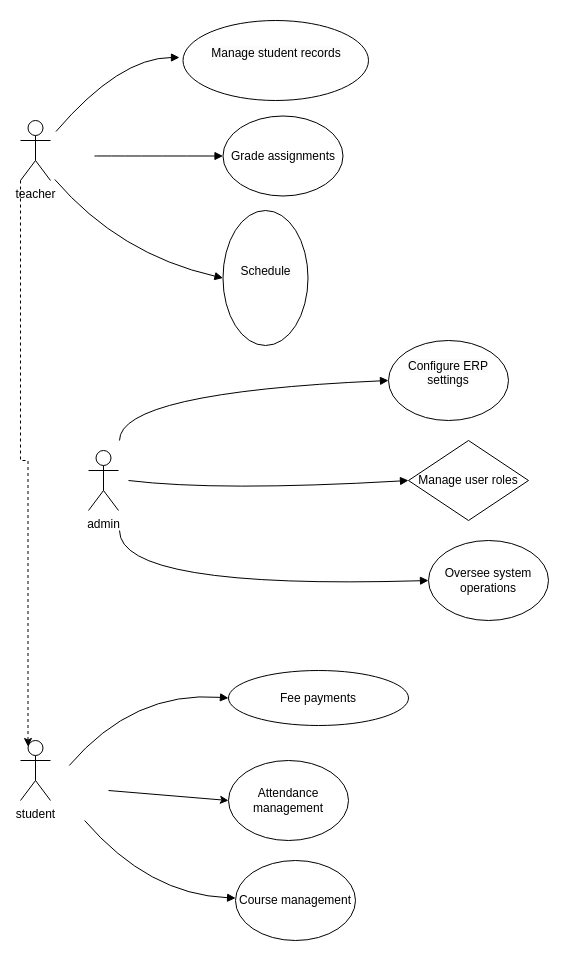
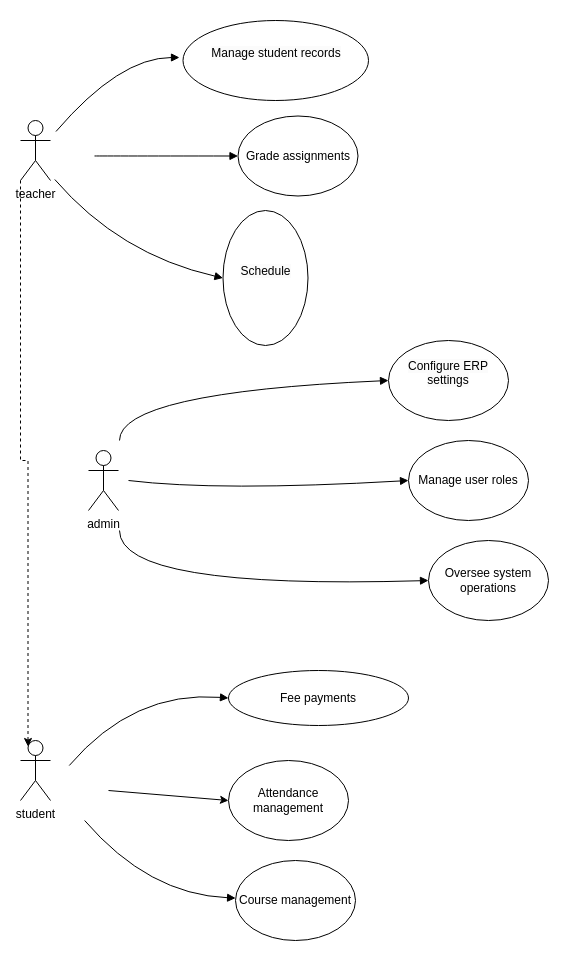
  <mxCell id="0" />
  <mxCell id="1" parent="0" />
  <mxCell id="2" value="" style="curved=1;startArrow=none;endArrow=block;entryX=0;entryY=0.5;entryDx=0;entryDy=0;" parent="1" target="16" edge="1"><mxGeometry relative="1" as="geometry"><Array as="points"><mxPoint x="119" y="392" /></Array><mxPoint x="119" y="440" as="sourcePoint" /><mxPoint x="172" y="394.48" as="targetPoint" /></mxGeometry></mxCell>
  <mxCell id="3" value="" style="curved=1;startArrow=none;endArrow=block;entryX=0;entryY=0.5;entryDx=0;entryDy=0;" parent="1" target="17" edge="1"><mxGeometry relative="1" as="geometry"><Array as="points"><mxPoint x="218" y="491" /></Array><mxPoint x="128" y="480" as="sourcePoint" /><mxPoint x="200" y="491" as="targetPoint" /></mxGeometry></mxCell>
  <mxCell id="4" value="" style="curved=1;startArrow=none;endArrow=block;entryX=0;entryY=0.5;entryDx=0;entryDy=0;" parent="1" target="18" edge="1"><mxGeometry relative="1" as="geometry"><Array as="points"><mxPoint x="119" y="589" /></Array><mxPoint x="119" y="530" as="sourcePoint" /><mxPoint x="169" y="589" as="targetPoint" /></mxGeometry></mxCell>
  <mxCell id="5" value="" style="curved=1;startArrow=none;endArrow=block;exitX=0.67;exitY=0.01;entryX=0;entryY=0.5;" parent="1" edge="1"><mxGeometry relative="1" as="geometry"><Array as="points"><mxPoint x="119" y="57" /></Array><mxPoint x="55.469" y="131" as="sourcePoint" /><mxPoint x="179" y="57" as="targetPoint" /></mxGeometry></mxCell>
  <mxCell id="6" value="" style="curved=1;startArrow=none;endArrow=block;exitX=1;exitY=0.51;entryX=0;entryY=0.5;entryDx=0;entryDy=0;" parent="1" target="14" edge="1"><mxGeometry relative="1" as="geometry"><Array as="points" /><mxPoint x="94" y="155.48" as="sourcePoint" /><mxPoint x="198" y="155" as="targetPoint" /></mxGeometry></mxCell>
  <mxCell id="7" value="" style="curved=1;startArrow=none;endArrow=block;exitX=0.67;exitY=1.02;entryX=0;entryY=0.5;entryDx=0;entryDy=0;" parent="1" target="15" edge="1"><mxGeometry relative="1" as="geometry"><Array as="points"><mxPoint x="119" y="254" /></Array><mxPoint x="54.288" y="179" as="sourcePoint" /><mxPoint x="233" y="254" as="targetPoint" /></mxGeometry></mxCell>
  <mxCell id="8" value="teacher&lt;div&gt;&lt;br&gt;&lt;/div&gt;" style="shape=umlActor;verticalLabelPosition=bottom;verticalAlign=top;html=1;outlineConnect=0;" vertex="1" parent="1"><mxGeometry x="20" y="120" width="30" height="60" as="geometry" /></mxCell>
  <mxCell id="9" value="student&lt;div&gt;&lt;br&gt;&lt;/div&gt;" style="shape=umlActor;verticalLabelPosition=bottom;verticalAlign=top;html=1;outlineConnect=0;" vertex="1" parent="1"><mxGeometry x="20" y="740" width="30" height="60" as="geometry" /></mxCell>
  <mxCell id="10" value="" style="curved=1;startArrow=none;endArrow=block;exitX=0.69;exitY=-0.01;entryX=0;entryY=0.5;entryDx=0;entryDy=0;" edge="1" parent="1" target="19"><mxGeometry relative="1" as="geometry"><Array as="points"><mxPoint x="133" y="690" /></Array><mxPoint x="68.745" y="765" as="sourcePoint" /><mxPoint x="198" y="690" as="targetPoint" /></mxGeometry></mxCell>
  <mxCell id="11" value="" style="endArrow=classic;html=1;rounded=0;entryX=0;entryY=0.5;entryDx=0;entryDy=0;" edge="1" parent="1" target="20"><mxGeometry width="50" height="50" relative="1" as="geometry"><mxPoint x="108" y="790" as="sourcePoint" /><mxPoint x="158" y="760" as="targetPoint" /></mxGeometry></mxCell>
  <mxCell id="12" value="" style="curved=1;startArrow=none;endArrow=block;exitX=0.69;exitY=1;" edge="1" parent="1" target="21"><mxGeometry relative="1" as="geometry"><Array as="points"><mxPoint x="148" y="894" /></Array><mxPoint x="84.14" y="820" as="sourcePoint" /><mxPoint x="228" y="870" as="targetPoint" /></mxGeometry></mxCell>
  <mxCell id="13" value="&#10;&lt;span style=&quot;color: rgb(0, 0, 0); font-family: Helvetica; font-size: 12px; font-style: normal; font-variant-ligatures: normal; font-variant-caps: normal; font-weight: 400; letter-spacing: normal; orphans: 2; text-align: center; text-indent: 0px; text-transform: none; widows: 2; word-spacing: 0px; -webkit-text-stroke-width: 0px; white-space: normal; background-color: rgb(251, 251, 251); text-decoration-thickness: initial; text-decoration-style: initial; text-decoration-color: initial; display: inline !important; float: none;&quot;&gt;Manage student records&lt;/span&gt;&#10;&#10;" style="ellipse;whiteSpace=wrap;html=1;" vertex="1" parent="1"><mxGeometry x="182.5" y="20" width="185.5" height="80" as="geometry" /></mxCell>
- <mxCell id="14" value="Grade assignments" style="ellipse;whiteSpace=wrap;html=1;" vertex="1" parent="1"><mxGeometry x="222.5" y="115.5" width="120" height="80" as="geometry" /></mxCell>
+ <mxCell id="14" value="Grade assignments" style="ellipse;whiteSpace=wrap;html=1;" vertex="1" parent="1"><mxGeometry x="237.5" y="115.5" width="120" height="80" as="geometry" /></mxCell>
  <mxCell id="15" value="&#10;&lt;span style=&quot;color: rgb(0, 0, 0); font-family: Helvetica; font-size: 12px; font-style: normal; font-variant-ligatures: normal; font-variant-caps: normal; font-weight: 400; letter-spacing: normal; orphans: 2; text-align: center; text-indent: 0px; text-transform: none; widows: 2; word-spacing: 0px; -webkit-text-stroke-width: 0px; white-space: normal; background-color: rgb(251, 251, 251); text-decoration-thickness: initial; text-decoration-style: initial; text-decoration-color: initial; display: inline !important; float: none;&quot;&gt;Schedule&lt;/span&gt;&#10;&#10;" style="ellipse;whiteSpace=wrap;html=1;" vertex="1" parent="1"><mxGeometry x="222.5" y="210" width="85" height="135" as="geometry" /></mxCell>
  <mxCell id="16" value="&#10;&lt;span style=&quot;color: rgb(0, 0, 0); font-family: Helvetica; font-size: 12px; font-style: normal; font-variant-ligatures: normal; font-variant-caps: normal; font-weight: 400; letter-spacing: normal; orphans: 2; text-align: center; text-indent: 0px; text-transform: none; widows: 2; word-spacing: 0px; -webkit-text-stroke-width: 0px; white-space: normal; background-color: rgb(251, 251, 251); text-decoration-thickness: initial; text-decoration-style: initial; text-decoration-color: initial; display: inline !important; float: none;&quot;&gt;Configure ERP settings&lt;/span&gt;&#10;&#10;" style="ellipse;whiteSpace=wrap;html=1;" vertex="1" parent="1"><mxGeometry x="388" y="340" width="120" height="80" as="geometry" /></mxCell>
- <mxCell id="17" value="Manage user roles" style="rhombus;whiteSpace=wrap;html=1;" vertex="1" parent="1"><mxGeometry x="408" y="440" width="120" height="80" as="geometry" /></mxCell>
+ <mxCell id="17" value="Manage user roles" style="ellipse;whiteSpace=wrap;html=1;" vertex="1" parent="1"><mxGeometry x="408" y="440" width="120" height="80" as="geometry" /></mxCell>
  <mxCell id="18" value="Oversee system operations" style="ellipse;whiteSpace=wrap;html=1;" vertex="1" parent="1"><mxGeometry x="428" y="540" width="120" height="80" as="geometry" /></mxCell>
  <mxCell id="19" value="Fee payments" style="ellipse;whiteSpace=wrap;html=1;" vertex="1" parent="1"><mxGeometry x="228" y="670" width="180" height="55" as="geometry" /></mxCell>
  <mxCell id="20" value="Attendance management" style="ellipse;whiteSpace=wrap;html=1;" vertex="1" parent="1"><mxGeometry x="228" y="760" width="120" height="80" as="geometry" /></mxCell>
  <mxCell id="21" value="Course management" style="ellipse;whiteSpace=wrap;html=1;" vertex="1" parent="1"><mxGeometry x="235" y="860" width="120" height="80" as="geometry" /></mxCell>
  <mxCell id="22" style="edgeStyle=orthogonalEdgeStyle;rounded=0;orthogonalLoop=1;jettySize=auto;html=1;exitX=0;exitY=1;exitDx=0;exitDy=0;exitPerimeter=0;entryX=0.25;entryY=0.1;entryDx=0;entryDy=0;entryPerimeter=0;dashed=1;" edge="1" parent="1" source="8" target="9"><mxGeometry relative="1" as="geometry" /></mxCell>
  <mxCell id="23" value="admin" style="shape=umlActor;verticalLabelPosition=bottom;verticalAlign=top;html=1;outlineConnect=0;" vertex="1" parent="1"><mxGeometry x="88" y="450" width="30" height="60" as="geometry" /></mxCell>
